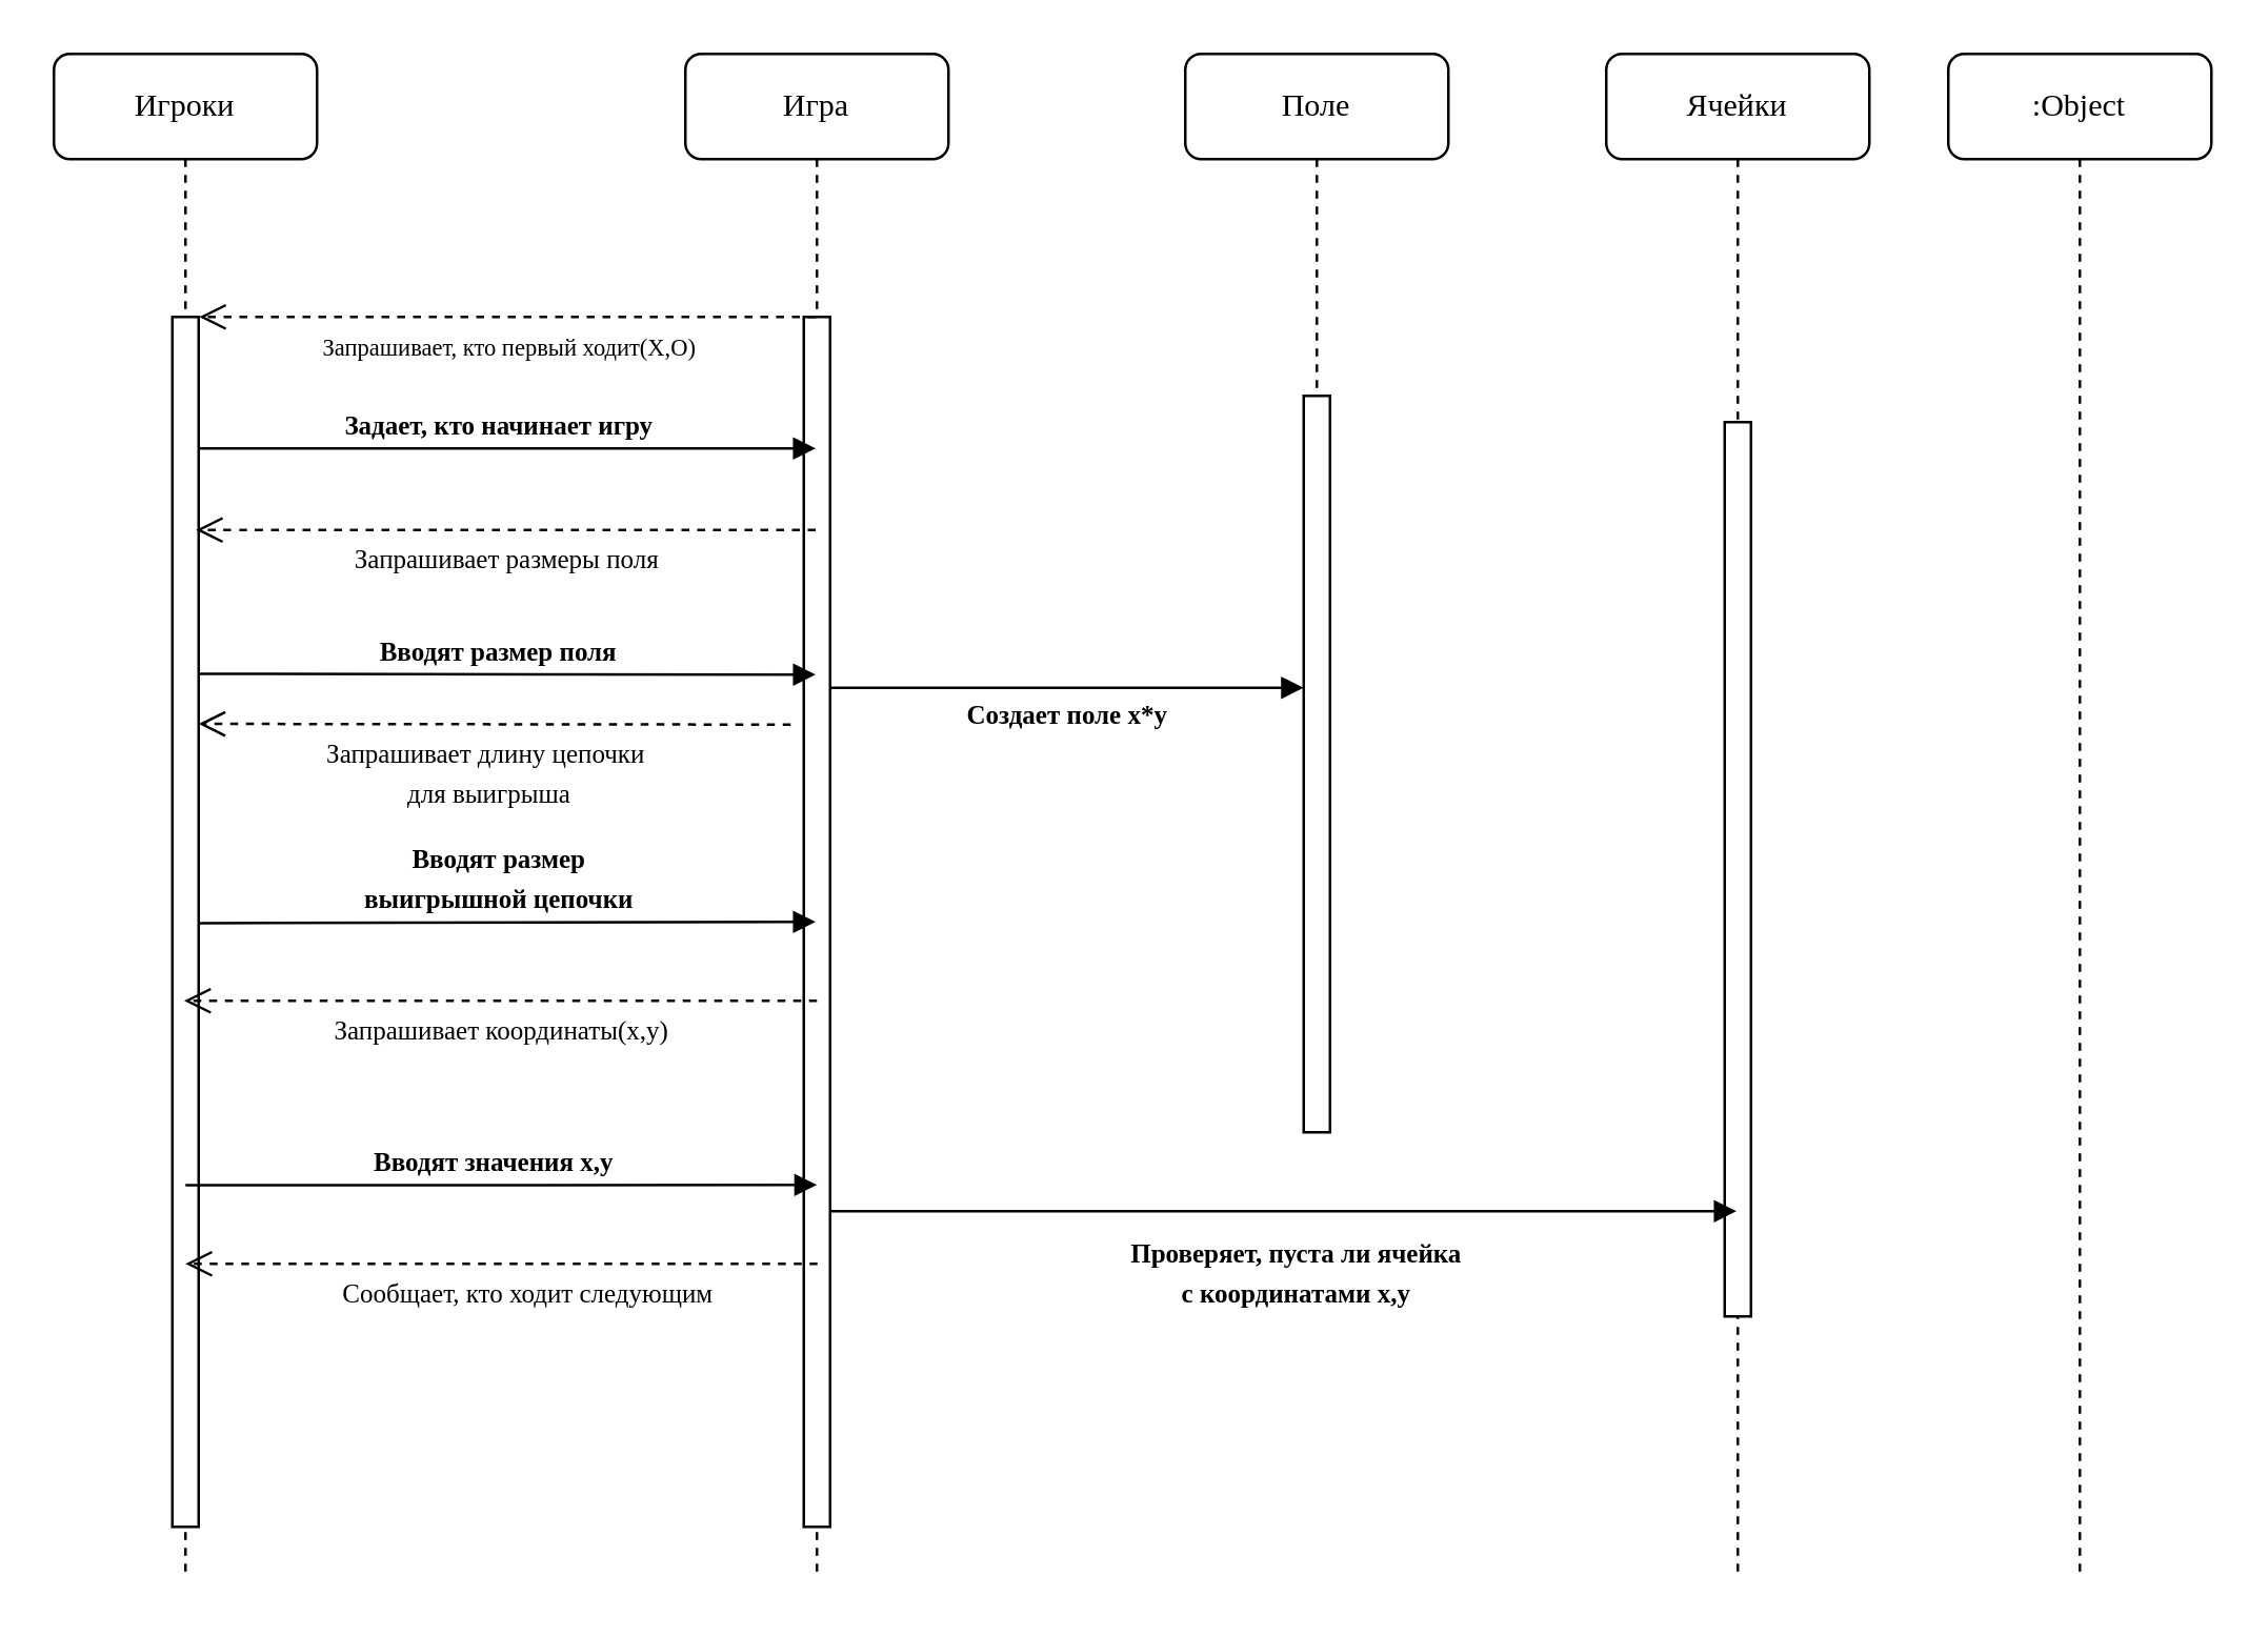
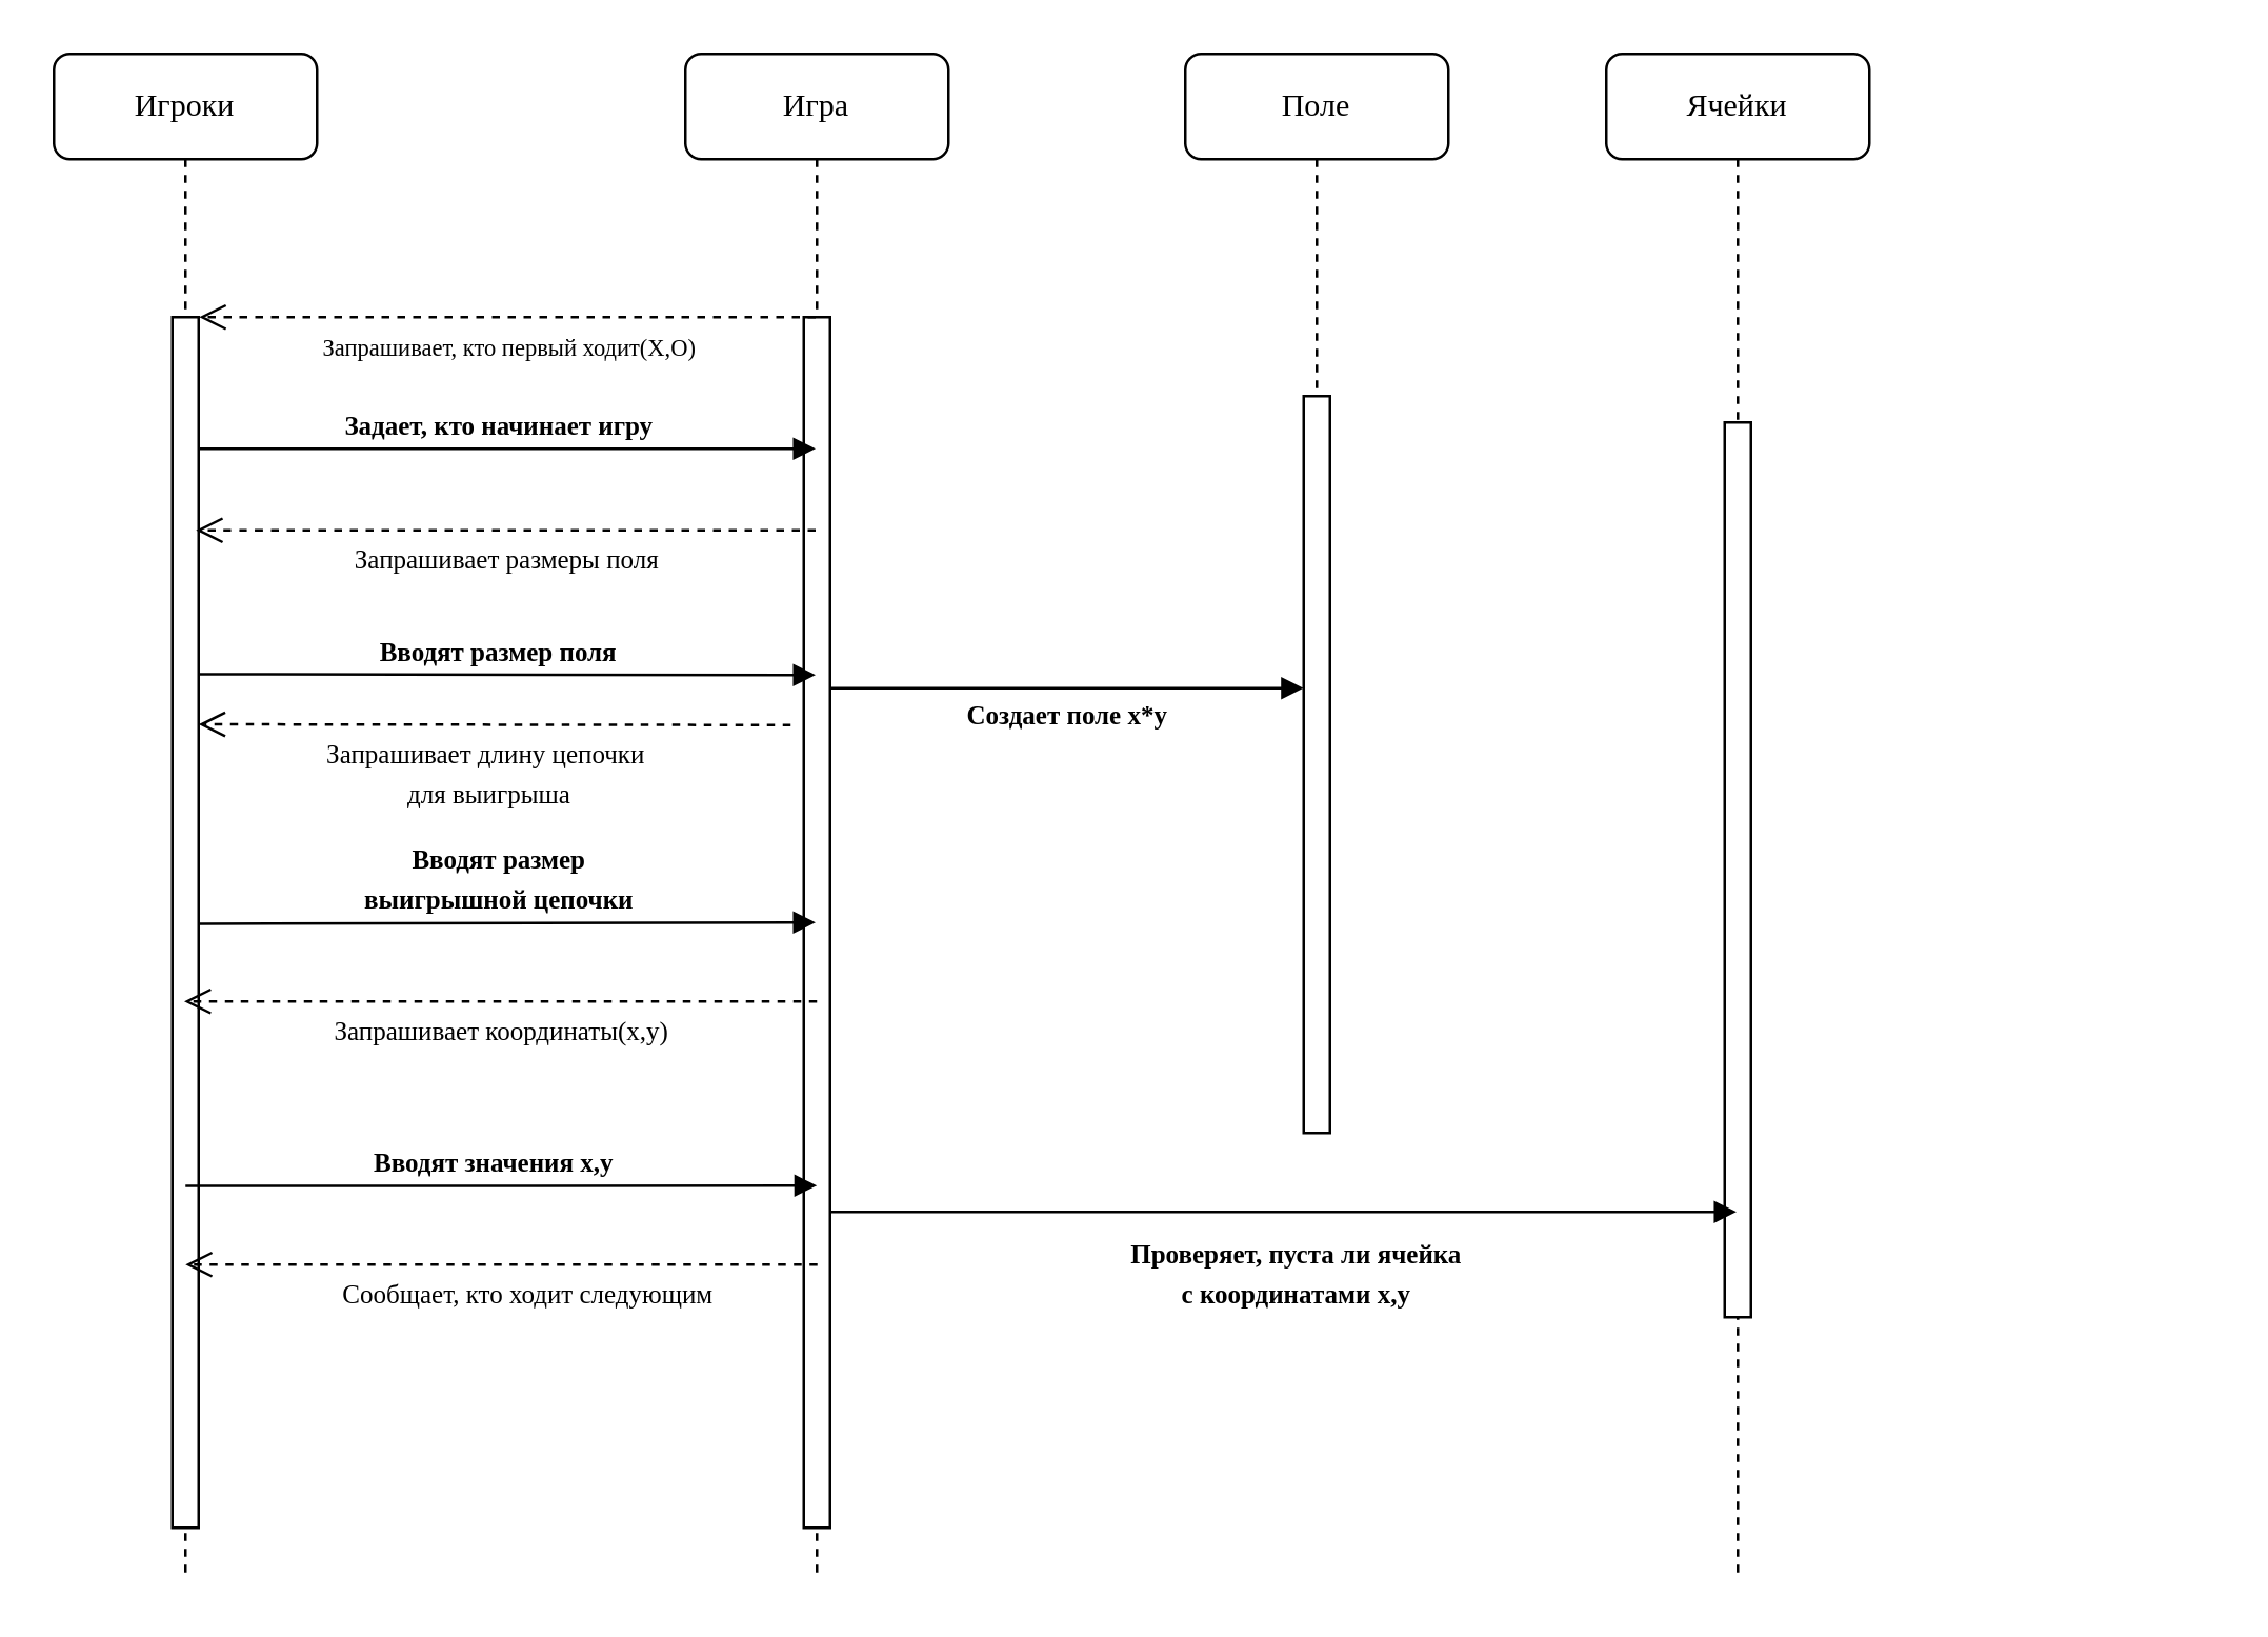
  <mxCell id="0" />
  <mxCell id="1" parent="0" />
  <mxCell id="2" value="Игра" style="shape=umlLifeline;perimeter=lifelinePerimeter;whiteSpace=wrap;html=1;container=1;collapsible=0;recursiveResize=0;outlineConnect=0;rounded=1;shadow=0;comic=0;labelBackgroundColor=none;strokeWidth=1;fontFamily=Verdana;fontSize=12;align=center;" parent="1" vertex="1"><mxGeometry x="260" y="20" width="100" height="580" as="geometry" /></mxCell>
  <mxCell id="3" value="" style="html=1;points=[];perimeter=orthogonalPerimeter;rounded=0;shadow=0;comic=0;labelBackgroundColor=none;strokeWidth=1;fontFamily=Verdana;fontSize=12;align=center;" parent="2" vertex="1"><mxGeometry x="45" y="100" width="10" height="460" as="geometry" /></mxCell>
  <mxCell id="4" value="Поле" style="shape=umlLifeline;perimeter=lifelinePerimeter;whiteSpace=wrap;html=1;container=1;collapsible=0;recursiveResize=0;outlineConnect=0;rounded=1;shadow=0;comic=0;labelBackgroundColor=none;strokeWidth=1;fontFamily=Verdana;fontSize=12;align=center;" parent="1" vertex="1"><mxGeometry x="450" y="20" width="100" height="410" as="geometry" /></mxCell>
  <mxCell id="5" value="" style="html=1;points=[];perimeter=orthogonalPerimeter;rounded=0;shadow=0;comic=0;labelBackgroundColor=none;strokeWidth=1;fontFamily=Verdana;fontSize=12;align=center;" parent="4" vertex="1"><mxGeometry x="45" y="130" width="10" height="280" as="geometry" /></mxCell>
  <mxCell id="6" value="Ячейки" style="shape=umlLifeline;perimeter=lifelinePerimeter;whiteSpace=wrap;html=1;container=1;collapsible=0;recursiveResize=0;outlineConnect=0;rounded=1;shadow=0;comic=0;labelBackgroundColor=none;strokeWidth=1;fontFamily=Verdana;fontSize=12;align=center;" parent="1" vertex="1"><mxGeometry x="610" y="20" width="100" height="580" as="geometry" /></mxCell>
  <mxCell id="7" value="" style="html=1;points=[];perimeter=orthogonalPerimeter;rounded=0;shadow=0;comic=0;labelBackgroundColor=none;strokeWidth=1;fontFamily=Verdana;fontSize=12;align=center;" parent="6" vertex="1"><mxGeometry x="45" y="140" width="10" height="340" as="geometry" /></mxCell>
- <mxCell id="8" value=":Object" style="shape=umlLifeline;perimeter=lifelinePerimeter;whiteSpace=wrap;html=1;container=1;collapsible=0;recursiveResize=0;outlineConnect=0;rounded=1;shadow=0;comic=0;labelBackgroundColor=none;strokeWidth=1;fontFamily=Verdana;fontSize=12;align=center;" parent="1" vertex="1"><mxGeometry x="740" y="20" width="100" height="580" as="geometry" /></mxCell>
  <mxCell id="9" value="Игроки" style="shape=umlLifeline;perimeter=lifelinePerimeter;whiteSpace=wrap;html=1;container=1;collapsible=0;recursiveResize=0;outlineConnect=0;rounded=1;shadow=0;comic=0;labelBackgroundColor=none;strokeWidth=1;fontFamily=Verdana;fontSize=12;align=center;" parent="1" vertex="1"><mxGeometry x="20" y="20" width="100" height="580" as="geometry" /></mxCell>
  <mxCell id="10" value="" style="html=1;points=[];perimeter=orthogonalPerimeter;rounded=0;shadow=0;comic=0;labelBackgroundColor=none;strokeWidth=1;fontFamily=Verdana;fontSize=12;align=center;" parent="9" vertex="1"><mxGeometry x="45" y="100" width="10" height="460" as="geometry" /></mxCell>
  <mxCell id="11" value="&lt;font style=&quot;font-size: 10px&quot;&gt;&lt;b&gt;Задает, кто начинает игру&lt;/b&gt;&lt;/font&gt;" style="html=1;verticalAlign=bottom;endArrow=block;labelBackgroundColor=none;fontFamily=Verdana;fontSize=12;edgeStyle=elbowEdgeStyle;elbow=vertical;" parent="1" target="2" edge="1"><mxGeometry x="-0.024" relative="1" as="geometry"><mxPoint x="75" y="170" as="sourcePoint" /><mxPoint x="275" y="170" as="targetPoint" /><Array as="points"><mxPoint x="180" y="170" /><mxPoint x="180" y="160" /></Array><mxPoint as="offset" /></mxGeometry></mxCell>
  <mxCell id="12" value="&lt;font style=&quot;font-size: 10px&quot;&gt;&lt;b&gt;Создает поле x*y&lt;/b&gt;&lt;/font&gt;" style="html=1;verticalAlign=bottom;endArrow=block;labelBackgroundColor=none;fontFamily=Verdana;fontSize=12;edgeStyle=elbowEdgeStyle;elbow=vertical;" parent="1" source="3" target="5" edge="1"><mxGeometry x="-0.0" y="-19" relative="1" as="geometry"><mxPoint x="360" y="140" as="sourcePoint" /><mxPoint x="465" y="261" as="targetPoint" /><Array as="points"><mxPoint x="390" y="261" /><mxPoint x="420" y="250" /></Array><mxPoint as="offset" /></mxGeometry></mxCell>
  <mxCell id="13" value="&lt;font style=&quot;font-size: 10px&quot;&gt;Запрашивает размеры поля&lt;/font&gt;" style="html=1;verticalAlign=bottom;endArrow=open;dashed=1;endSize=8;labelBackgroundColor=none;fontFamily=Verdana;fontSize=12;edgeStyle=elbowEdgeStyle;elbow=vertical;" parent="1" source="2" edge="1"><mxGeometry x="0.001" y="20" relative="1" as="geometry"><mxPoint x="74" y="201" as="targetPoint" /><Array as="points"><mxPoint x="90" y="201" /><mxPoint x="130" y="150" /><mxPoint x="90" y="150" /><mxPoint x="170" y="150" /><mxPoint x="175" y="150" /><mxPoint x="215" y="150" /><mxPoint x="245" y="150" /></Array><mxPoint x="275" y="200" as="sourcePoint" /><mxPoint as="offset" /></mxGeometry></mxCell>
  <mxCell id="14" value="&lt;font style=&quot;font-size: 10px&quot;&gt;&lt;b&gt;Вводят размер поля&amp;nbsp;&lt;/b&gt;&lt;/font&gt;" style="html=1;verticalAlign=bottom;endArrow=block;labelBackgroundColor=none;fontFamily=Verdana;fontSize=12;edgeStyle=elbowEdgeStyle;elbow=vertical;exitX=0.996;exitY=0.295;exitDx=0;exitDy=0;exitPerimeter=0;" parent="1" source="10" target="2" edge="1"><mxGeometry x="-0.024" relative="1" as="geometry"><mxPoint x="80" y="250" as="sourcePoint" /><mxPoint x="275" y="249.96" as="targetPoint" /><mxPoint as="offset" /></mxGeometry></mxCell>
  <mxCell id="15" value="&lt;font style=&quot;font-size: 9px&quot;&gt;Запрашивает, кто первый ходит(Х,О)&lt;/font&gt;" style="html=1;verticalAlign=bottom;endArrow=open;dashed=1;endSize=8;labelBackgroundColor=none;fontFamily=Verdana;fontSize=12;edgeStyle=elbowEdgeStyle;elbow=vertical;entryX=1.024;entryY=0;entryDx=0;entryDy=0;entryPerimeter=0;" parent="1" source="2" target="10" edge="1"><mxGeometry x="0.001" y="20" relative="1" as="geometry"><mxPoint x="80" y="120.08" as="targetPoint" /><Array as="points"><mxPoint x="184.61" y="120" /><mxPoint x="134.61" y="70" /><mxPoint x="94.61" y="70" /><mxPoint x="174.61" y="70" /><mxPoint x="179.61" y="70" /><mxPoint x="219.61" y="70" /><mxPoint x="249.61" y="70" /></Array><mxPoint x="279.61" y="120" as="sourcePoint" /><mxPoint as="offset" /></mxGeometry></mxCell>
  <mxCell id="16" value="&lt;font style=&quot;font-size: 10px&quot;&gt;Запрашивает длину цепочки&lt;br&gt;&amp;nbsp;для выигрыша&lt;/font&gt;" style="html=1;verticalAlign=bottom;endArrow=open;dashed=1;endSize=8;labelBackgroundColor=none;fontFamily=Verdana;fontSize=12;edgeStyle=elbowEdgeStyle;elbow=vertical;" parent="1" target="10" edge="1"><mxGeometry x="0.028" y="35" relative="1" as="geometry"><mxPoint x="80" y="275" as="targetPoint" /><Array as="points"><mxPoint x="345" y="274.71" /><mxPoint x="335" y="274.71" /><mxPoint x="375" y="274.71" /><mxPoint x="405" y="274.71" /></Array><mxPoint x="300" y="275" as="sourcePoint" /><mxPoint as="offset" /></mxGeometry></mxCell>
  <mxCell id="17" value="&lt;font style=&quot;font-size: 10px&quot;&gt;&lt;b&gt;Вводят размер &lt;br&gt;выигрышной цепочки&lt;/b&gt;&lt;/font&gt;" style="html=1;verticalAlign=bottom;endArrow=block;labelBackgroundColor=none;fontFamily=Verdana;fontSize=12;edgeStyle=elbowEdgeStyle;elbow=vertical;exitX=1.039;exitY=0.501;exitDx=0;exitDy=0;exitPerimeter=0;" parent="1" source="10" target="2" edge="1"><mxGeometry x="-0.024" relative="1" as="geometry"><mxPoint x="70" y="341" as="sourcePoint" /><mxPoint x="270" y="340" as="targetPoint" /><mxPoint as="offset" /></mxGeometry></mxCell>
  <mxCell id="18" value="&lt;font style=&quot;font-size: 10px&quot;&gt;Запрашивает координаты(x,y)&lt;br&gt;&lt;/font&gt;" style="html=1;verticalAlign=bottom;endArrow=open;dashed=1;endSize=8;labelBackgroundColor=none;fontFamily=Verdana;fontSize=12;edgeStyle=elbowEdgeStyle;elbow=vertical;" edge="1" parent="1" target="9"><mxGeometry x="-0.001" y="20" relative="1" as="geometry"><mxPoint x="85.27" y="284.88" as="targetPoint" /><Array as="points"><mxPoint x="200" y="380" /><mxPoint x="345" y="284.71" /><mxPoint x="385" y="284.71" /><mxPoint x="415" y="284.71" /></Array><mxPoint x="310" y="380" as="sourcePoint" /><mxPoint as="offset" /></mxGeometry></mxCell>
  <mxCell id="19" value="&lt;span style=&quot;font-size: 10px&quot;&gt;&lt;b&gt;Вводят значения x,y&lt;/b&gt;&lt;/span&gt;" style="html=1;verticalAlign=bottom;endArrow=block;labelBackgroundColor=none;fontFamily=Verdana;fontSize=12;edgeStyle=elbowEdgeStyle;elbow=vertical;exitX=1.039;exitY=0.501;exitDx=0;exitDy=0;exitPerimeter=0;" edge="1" parent="1"><mxGeometry x="-0.024" relative="1" as="geometry"><mxPoint x="70" y="450.13" as="sourcePoint" /><mxPoint x="310" y="450" as="targetPoint" /><mxPoint as="offset" /></mxGeometry></mxCell>
  <mxCell id="20" value="&lt;span style=&quot;font-size: 10px&quot;&gt;&lt;b&gt;Проверяет, пуста ли ячейка &lt;br&gt;с координатами x,y&lt;/b&gt;&lt;/span&gt;" style="html=1;verticalAlign=bottom;endArrow=block;labelBackgroundColor=none;fontFamily=Verdana;fontSize=12;edgeStyle=elbowEdgeStyle;elbow=vertical;" edge="1" parent="1" source="3" target="6"><mxGeometry x="0.03" y="-40" relative="1" as="geometry"><mxPoint x="325" y="390" as="sourcePoint" /><mxPoint x="470" y="460" as="targetPoint" /><Array as="points"><mxPoint x="380" y="460" /><mxPoint x="430" y="260" /></Array><mxPoint as="offset" /></mxGeometry></mxCell>
  <mxCell id="21" value="&lt;font style=&quot;font-size: 10px&quot;&gt;Сообщает, кто ходит следующим&lt;br&gt;&lt;/font&gt;" style="html=1;verticalAlign=bottom;endArrow=open;dashed=1;endSize=8;labelBackgroundColor=none;fontFamily=Verdana;fontSize=12;edgeStyle=elbowEdgeStyle;elbow=vertical;" edge="1" parent="1"><mxGeometry x="-0.084" y="20" relative="1" as="geometry"><mxPoint x="70" y="480" as="targetPoint" /><Array as="points"><mxPoint x="200.19" y="480" /><mxPoint x="345.19" y="384.71" /><mxPoint x="385.19" y="384.71" /><mxPoint x="415.19" y="384.71" /></Array><mxPoint x="310.19" y="480" as="sourcePoint" /><mxPoint as="offset" /></mxGeometry></mxCell>
